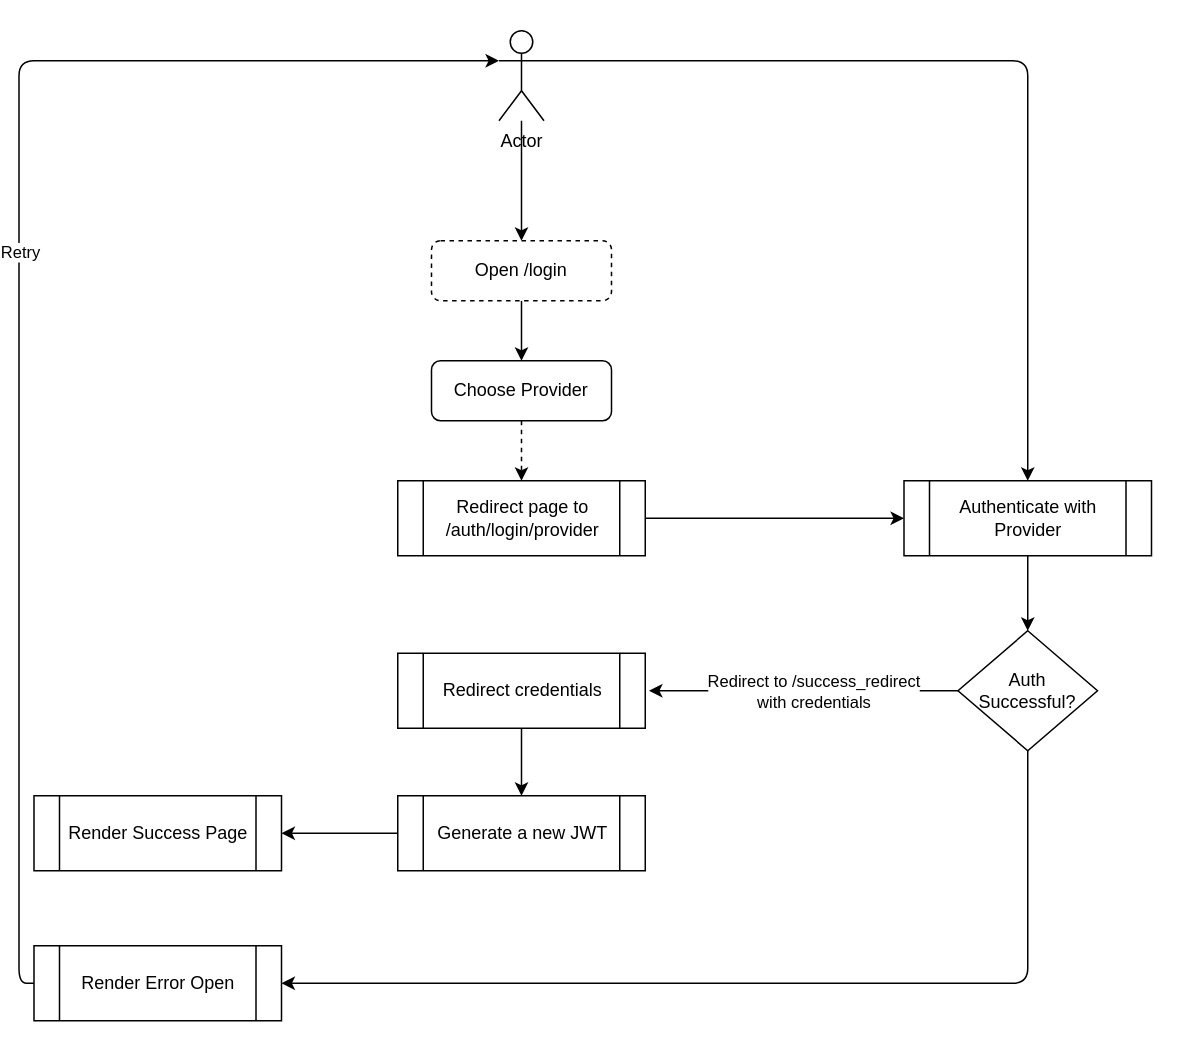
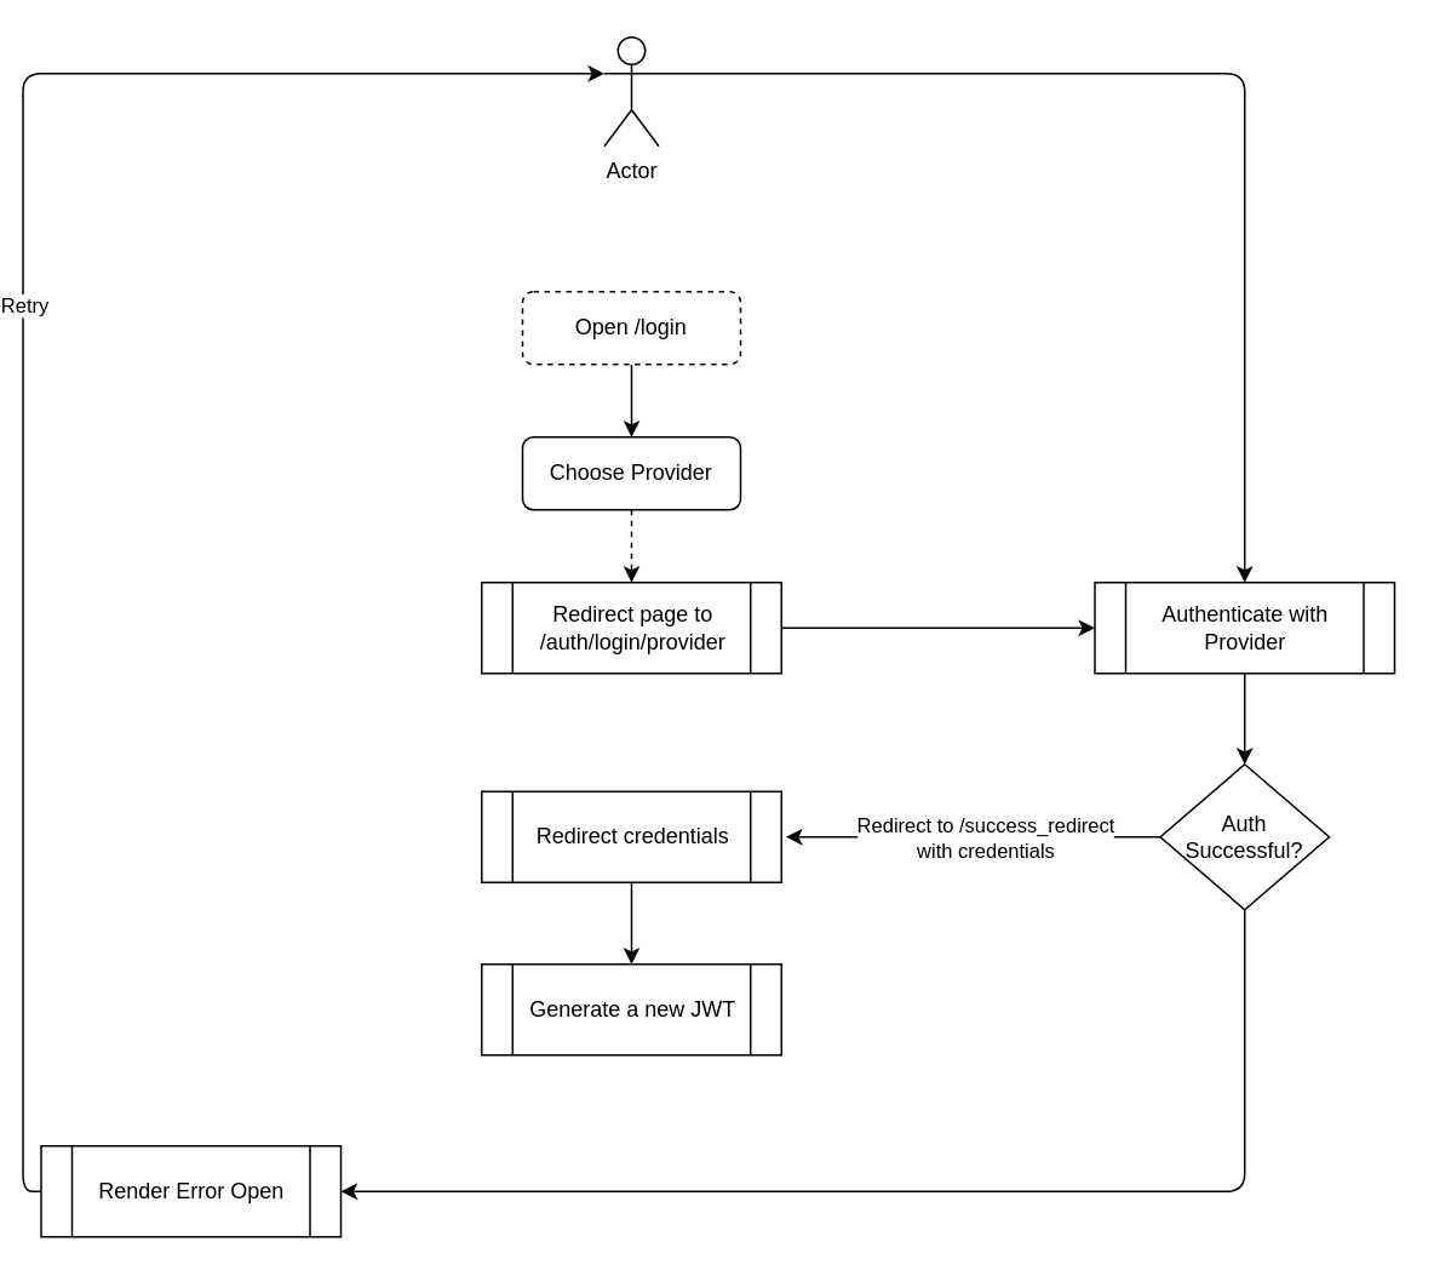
  <mxCell id="0" />
  <mxCell id="1" parent="0" />
- <mxCell id="2" style="edgeStyle=none;html=1;entryX=0.5;entryY=0;entryDx=0;entryDy=0;" edge="1" parent="1" source="4" target="8"><mxGeometry relative="1" as="geometry" /></mxCell>
  <mxCell id="3" style="edgeStyle=orthogonalEdgeStyle;html=1;exitX=1;exitY=0.333;exitDx=0;exitDy=0;exitPerimeter=0;entryX=0.5;entryY=0;entryDx=0;entryDy=0;" edge="1" parent="1" source="4" target="12"><mxGeometry relative="1" as="geometry" /></mxCell>
  <mxCell id="4" value="Actor" style="shape=umlActor;verticalLabelPosition=bottom;verticalAlign=top;html=1;outlineConnect=0;" vertex="1" parent="1"><mxGeometry x="330" y="20" width="30" height="60" as="geometry" /></mxCell>
  <mxCell id="5" style="edgeStyle=none;html=1;" edge="1" parent="1" source="6"><mxGeometry relative="1" as="geometry"><mxPoint x="600" y="345" as="targetPoint" /></mxGeometry></mxCell>
  <mxCell id="6" value="Redirect page to /auth/login/provider" style="shape=process;whiteSpace=wrap;html=1;backgroundOutline=1;" vertex="1" parent="1"><mxGeometry x="262.5" y="320" width="165" height="50" as="geometry" /></mxCell>
  <mxCell id="7" style="edgeStyle=none;html=1;exitX=0.5;exitY=1;exitDx=0;exitDy=0;entryX=0.5;entryY=0;entryDx=0;entryDy=0;" edge="1" parent="1" source="8" target="10"><mxGeometry relative="1" as="geometry" /></mxCell>
  <mxCell id="8" value="Open /login" style="rounded=1;whiteSpace=wrap;html=1;dashed=1;" vertex="1" parent="1"><mxGeometry x="285" y="160" width="120" height="40" as="geometry" /></mxCell>
  <mxCell id="9" style="edgeStyle=none;html=1;exitX=0.5;exitY=1;exitDx=0;exitDy=0;entryX=0.5;entryY=0;entryDx=0;entryDy=0;dashed=1;" edge="1" parent="1" source="10" target="6"><mxGeometry relative="1" as="geometry" /></mxCell>
  <mxCell id="10" value="Choose Provider" style="rounded=1;whiteSpace=wrap;html=1;" vertex="1" parent="1"><mxGeometry x="285" y="240" width="120" height="40" as="geometry" /></mxCell>
  <mxCell id="11" style="edgeStyle=orthogonalEdgeStyle;html=1;entryX=0.5;entryY=0;entryDx=0;entryDy=0;" edge="1" parent="1" source="12" target="16"><mxGeometry relative="1" as="geometry" /></mxCell>
  <mxCell id="12" value="Authenticate with Provider" style="shape=process;whiteSpace=wrap;html=1;backgroundOutline=1;" vertex="1" parent="1"><mxGeometry x="600" y="320" width="165" height="50" as="geometry" /></mxCell>
  <mxCell id="13" style="edgeStyle=orthogonalEdgeStyle;html=1;exitX=0;exitY=0.5;exitDx=0;exitDy=0;" edge="1" parent="1" source="16"><mxGeometry relative="1" as="geometry"><mxPoint x="430" y="460" as="targetPoint" /><Array as="points"><mxPoint x="480" y="460" /><mxPoint x="480" y="460" /></Array></mxGeometry></mxCell>
  <mxCell id="14" value="Redirect to /success_redirect&lt;br&gt;with credentials" style="edgeLabel;html=1;align=center;verticalAlign=middle;resizable=0;points=[];" vertex="1" connectable="0" parent="13"><mxGeometry x="0.102" y="-1" relative="1" as="geometry"><mxPoint x="17" y="1" as="offset" /></mxGeometry></mxCell>
  <mxCell id="15" style="edgeStyle=orthogonalEdgeStyle;html=1;exitX=0.5;exitY=1;exitDx=0;exitDy=0;entryX=1;entryY=0.5;entryDx=0;entryDy=0;" edge="1" parent="1" source="16" target="24"><mxGeometry relative="1" as="geometry" /></mxCell>
  <mxCell id="16" value="Auth Successful?" style="rhombus;whiteSpace=wrap;html=1;" vertex="1" parent="1"><mxGeometry x="636" y="420" width="93" height="80" as="geometry" /></mxCell>
  <mxCell id="17" style="edgeStyle=orthogonalEdgeStyle;html=1;entryX=0.5;entryY=0;entryDx=0;entryDy=0;" edge="1" parent="1" source="18" target="20"><mxGeometry relative="1" as="geometry" /></mxCell>
  <mxCell id="18" value="Redirect credentials" style="shape=process;whiteSpace=wrap;html=1;backgroundOutline=1;" vertex="1" parent="1"><mxGeometry x="262.5" y="435" width="165" height="50" as="geometry" /></mxCell>
- <mxCell id="19" style="edgeStyle=orthogonalEdgeStyle;html=1;exitX=0;exitY=0.5;exitDx=0;exitDy=0;entryX=1;entryY=0.5;entryDx=0;entryDy=0;" edge="1" parent="1" source="20" target="21"><mxGeometry relative="1" as="geometry" /></mxCell>
  <mxCell id="20" value="Generate a new JWT" style="shape=process;whiteSpace=wrap;html=1;backgroundOutline=1;" vertex="1" parent="1"><mxGeometry x="262.5" y="530" width="165" height="50" as="geometry" /></mxCell>
- <mxCell id="21" value="Render Success Page" style="shape=process;whiteSpace=wrap;html=1;backgroundOutline=1;" vertex="1" parent="1"><mxGeometry x="20" y="530" width="165" height="50" as="geometry" /></mxCell>
  <mxCell id="22" style="edgeStyle=orthogonalEdgeStyle;html=1;exitX=0;exitY=0.5;exitDx=0;exitDy=0;entryX=0;entryY=0.333;entryDx=0;entryDy=0;entryPerimeter=0;" edge="1" parent="1" source="24" target="4"><mxGeometry relative="1" as="geometry" /></mxCell>
  <mxCell id="23" value="Retry" style="edgeLabel;html=1;align=center;verticalAlign=middle;resizable=0;points=[];" vertex="1" connectable="0" parent="22"><mxGeometry x="0.054" relative="1" as="geometry"><mxPoint as="offset" /></mxGeometry></mxCell>
  <mxCell id="24" value="Render Error Open" style="shape=process;whiteSpace=wrap;html=1;backgroundOutline=1;" vertex="1" parent="1"><mxGeometry x="20" y="630" width="165" height="50" as="geometry" /></mxCell>
